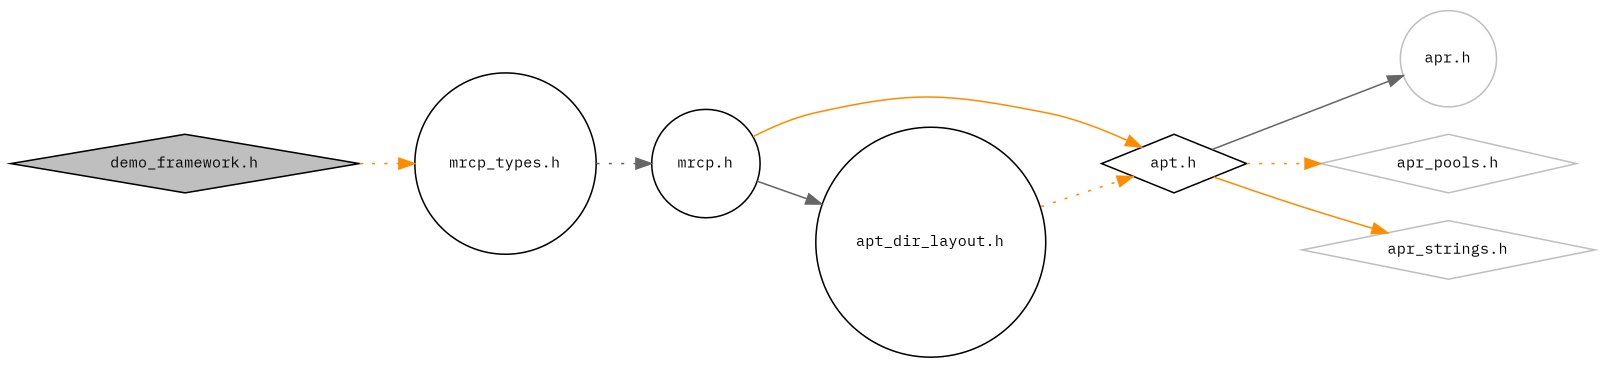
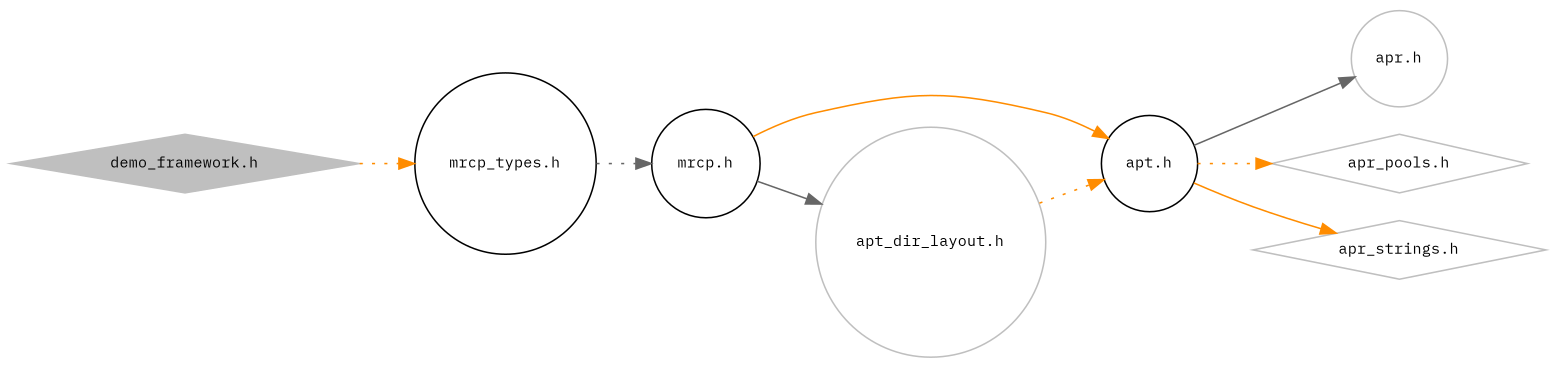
  digraph {
    fontname="IBM Plex Mono"
    rankdir=LR
    node [color=black fillcolor=white fontname="IBM Plex Mono" fontsize=10 shape=diamond style=filled]
    edge [color=darkorange fontname="IBM Plex Mono" fontsize=10 labelfontname=Helvetica labelfontsize=10 style=dotted]
-   n1 [fillcolor=grey75 fontcolor=black height=0.2 label="demo_framework.h" width=0.4]
+   n1 [color=grey75 fillcolor=grey75 fontcolor=black height=0.2 label="demo_framework.h" width=0.4]
    n2 [height=0.2 label="mrcp_types.h" shape=circle width=0.4]
    n3 [height=0.2 label="mrcp.h" shape=circle width=0.4]
-   n4 [height=0.2 label="apt.h" width=0.4]
-   n5 [height=0.2 label="apt_dir_layout.h" shape=circle width=0.4]
+   n4 [height=0.2 label="apt.h" shape=circle width=0.4]
+   n5 [color=grey75 height=0.2 label="apt_dir_layout.h" shape=circle width=0.4]
    n6 [color=grey75 height=0.2 label="apr.h" shape=circle width=0.4]
    n7 [color=grey75 height=0.2 label="apr_pools.h" width=0.4]
    n8 [color=grey75 height=0.2 label="apr_strings.h" width=0.4]
    n1 -> n2
    n2 -> n3 [color=gray40]
    n3 -> n4 [style=solid]
    n3 -> n5 [color=gray40 style=solid]
    n4 -> n6 [color=gray40 style=solid]
    n4 -> n7
    n4 -> n8 [style=solid]
    n5 -> n4
  }
